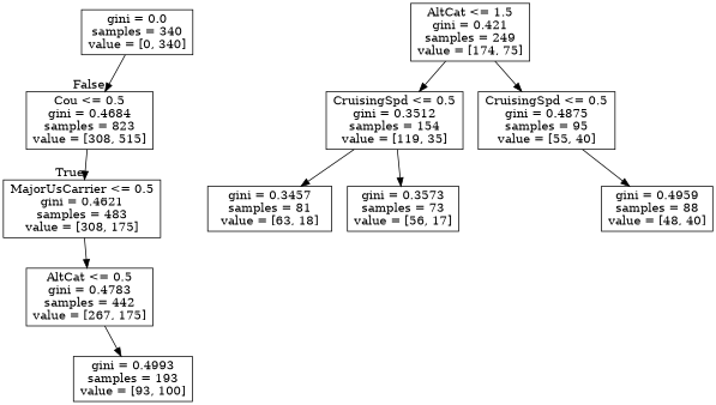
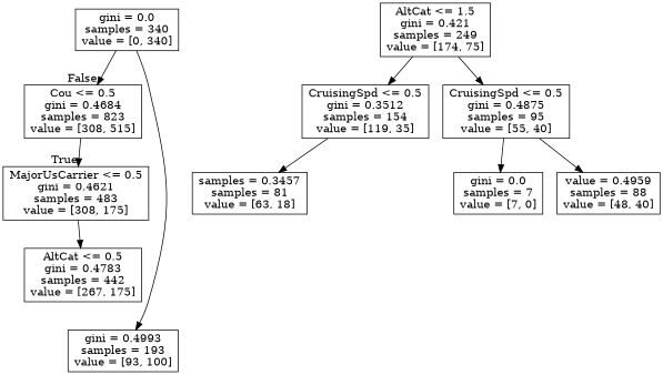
  digraph {
    node [shape=box]
    n1 [label="Cou <= 0.5\ngini = 0.4684\nsamples = 823\nvalue = [308, 515]"]
    n2 [label="MajorUsCarrier <= 0.5\ngini = 0.4621\nsamples = 483\nvalue = [308, 175]"]
    n3 [label="AltCat <= 0.5\ngini = 0.4783\nsamples = 442\nvalue = [267, 175]"]
    n4 [label="gini = 0.0\nsamples = 340\nvalue = [0, 340]"]
    n5 [label="gini = 0.4993\nsamples = 193\nvalue = [93, 100]"]
    n6 [label="AltCat <= 1.5\ngini = 0.421\nsamples = 249\nvalue = [174, 75]"]
    n7 [label="CruisingSpd <= 0.5\ngini = 0.3512\nsamples = 154\nvalue = [119, 35]"]
    n8 [label="CruisingSpd <= 0.5\ngini = 0.4875\nsamples = 95\nvalue = [55, 40]"]
-   n9 [label="gini = 0.3457\nsamples = 81\nvalue = [63, 18]"]
-   n10 [label="gini = 0.3573\nsamples = 73\nvalue = [56, 17]"]
-   n12 [label="gini = 0.4959\nsamples = 88\nvalue = [48, 40]"]
+   n9 [label="samples = 0.3457\nsamples = 81\nvalue = [63, 18]"]
+   n11 [label="gini = 0.0\nsamples = 7\nvalue = [7, 0]"]
+   n12 [label="value = 0.4959\nsamples = 88\nvalue = [48, 40]"]
    n1 -> n2 [headlabel=True labelangle=45 labeldistance=2.5]
    n2 -> n3
-   n3 -> n5
+   n4 -> n5
    n4 -> n1 [headlabel=False labelangle=-45 labeldistance=2.5]
    n6 -> n7
    n6 -> n8
    n7 -> n9
-   n7 -> n10
+   n8 -> n11
    n8 -> n12
  }
